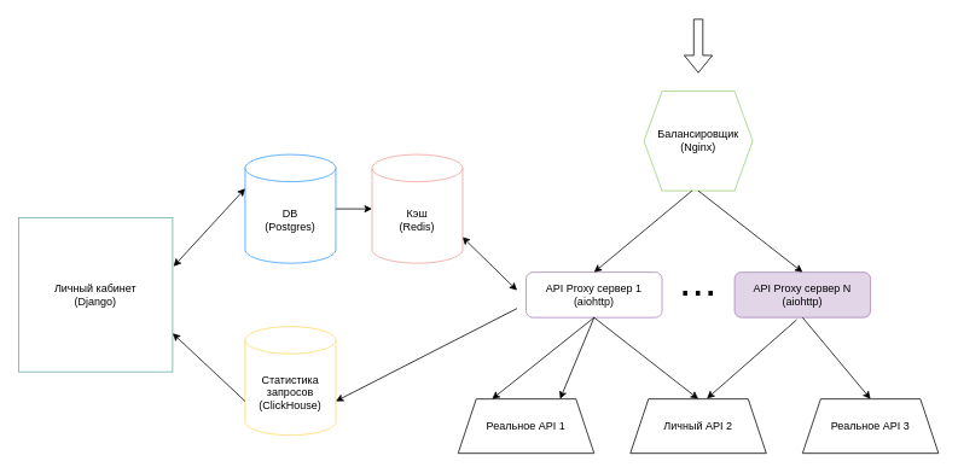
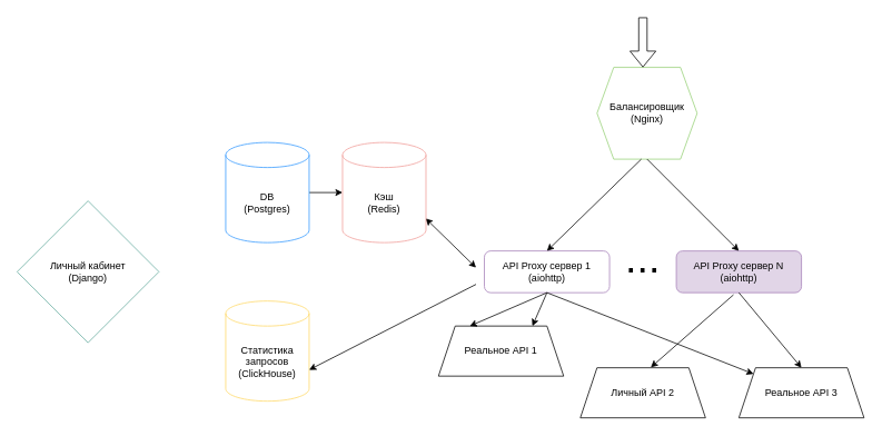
  <mxCell id="0" />
  <mxCell id="1" parent="0" />
- <mxCell id="2" value="Личный кабинет&lt;br&gt;(Django)" style="whiteSpace=wrap;html=1;aspect=fixed;strokeColor=#67AB9F;" parent="1" vertex="1"><mxGeometry x="20" y="240" width="170" height="170" as="geometry" /></mxCell>
+ <mxCell id="2" value="Личный кабинет&lt;br&gt;(Django)" style="rhombus;whiteSpace=wrap;html=1;aspect=fixed;strokeColor=#67AB9F;" parent="1" vertex="1"><mxGeometry x="20" y="240" width="170" height="170" as="geometry" /></mxCell>
  <mxCell id="3" value="API Proxy сервер 1&lt;br&gt;(aiohttp)" style="rounded=1;whiteSpace=wrap;html=1;strokeColor=#A680B8;" parent="1" vertex="1"><mxGeometry x="580" y="300" width="150" height="50" as="geometry" /></mxCell>
  <mxCell id="4" style="edgeStyle=orthogonalEdgeStyle;rounded=0;orthogonalLoop=1;jettySize=auto;html=1;exitX=1;exitY=0.5;exitDx=0;exitDy=0;exitPerimeter=0;entryX=0;entryY=0.5;entryDx=0;entryDy=0;entryPerimeter=0;" edge="1" parent="1" source="5" target="25"><mxGeometry relative="1" as="geometry" /></mxCell>
  <mxCell id="5" value="DB&lt;br&gt;(Postgres)" style="shape=cylinder3;whiteSpace=wrap;html=1;boundedLbl=1;backgroundOutline=1;size=15;strokeColor=#3399FF;" parent="1" vertex="1"><mxGeometry x="270" y="170" width="100" height="120" as="geometry" /></mxCell>
  <mxCell id="6" value="Статистика запросов&lt;br&gt;(ClickHouse)" style="shape=cylinder3;whiteSpace=wrap;html=1;boundedLbl=1;backgroundOutline=1;size=15;strokeColor=#FFD966;" parent="1" vertex="1"><mxGeometry x="270" y="360" width="100" height="120" as="geometry" /></mxCell>
- <mxCell id="7" value="Балансировщик&lt;br&gt;(Nginx)" style="shape=hexagon;perimeter=hexagonPerimeter2;whiteSpace=wrap;html=1;fixedSize=1;strokeColor=#97D077;" parent="1" vertex="1"><mxGeometry x="710" y="100" width="120" height="110" as="geometry" /></mxCell>
+ <mxCell id="7" value="Балансировщик&lt;br&gt;(Nginx)" style="shape=hexagon;perimeter=hexagonPerimeter2;whiteSpace=wrap;html=1;fixedSize=1;strokeColor=#97D077;" parent="1" vertex="1"><mxGeometry x="715" y="80" width="120" height="110" as="geometry" /></mxCell>
  <mxCell id="8" value="" style="shape=flexArrow;endArrow=classic;html=1;rounded=0;" parent="1" edge="1"><mxGeometry width="50" height="50" relative="1" as="geometry"><mxPoint x="770" y="20" as="sourcePoint" /><mxPoint x="770" y="80" as="targetPoint" /></mxGeometry></mxCell>
  <mxCell id="9" value="&lt;p style=&quot;line-height: 0%;&quot;&gt;&lt;font style=&quot;font-size: 50px;&quot;&gt;...&lt;/font&gt;&lt;/p&gt;" style="text;html=1;strokeColor=none;fillColor=none;align=center;verticalAlign=middle;whiteSpace=wrap;rounded=0;" parent="1" vertex="1"><mxGeometry x="740" y="300" width="60" height="30" as="geometry" /></mxCell>
  <mxCell id="10" value="API Proxy сервер N&lt;br&gt;(aiohttp)" style="rounded=1;whiteSpace=wrap;html=1;strokeColor=#A680B8;fillColor=#e1d5e7;" parent="1" vertex="1"><mxGeometry x="810" y="300" width="150" height="50" as="geometry" /></mxCell>
  <mxCell id="11" value="" style="endArrow=classic;html=1;rounded=0;fontSize=50;entryX=0.5;entryY=0;entryDx=0;entryDy=0;exitX=0.5;exitY=1;exitDx=0;exitDy=0;" parent="1" source="7" target="10" edge="1"><mxGeometry width="50" height="50" relative="1" as="geometry"><mxPoint x="710" y="270" as="sourcePoint" /><mxPoint x="760" y="220" as="targetPoint" /></mxGeometry></mxCell>
  <mxCell id="12" value="" style="endArrow=classic;html=1;rounded=0;fontSize=50;entryX=0.5;entryY=0;entryDx=0;entryDy=0;exitX=0.442;exitY=1;exitDx=0;exitDy=0;exitPerimeter=0;" parent="1" source="7" target="3" edge="1"><mxGeometry width="50" height="50" relative="1" as="geometry"><mxPoint x="660" y="200" as="sourcePoint" /><mxPoint x="760" y="220" as="targetPoint" /></mxGeometry></mxCell>
- <mxCell id="13" value="Реальное API 1" style="shape=trapezoid;perimeter=trapezoidPerimeter;whiteSpace=wrap;html=1;fixedSize=1;fontSize=12;" parent="1" vertex="1"><mxGeometry x="505" y="440" width="150" height="60" as="geometry" /></mxCell>
+ <mxCell id="13" value="Реальное API 1" style="shape=trapezoid;perimeter=trapezoidPerimeter;whiteSpace=wrap;html=1;fixedSize=1;fontSize=12;" parent="1" vertex="1"><mxGeometry x="525" y="390" width="150" height="60" as="geometry" /></mxCell>
  <mxCell id="14" value="Личный API 2" style="shape=trapezoid;perimeter=trapezoidPerimeter;whiteSpace=wrap;html=1;fixedSize=1;fontSize=12;" parent="1" vertex="1"><mxGeometry x="695" y="440" width="150" height="60" as="geometry" /></mxCell>
  <mxCell id="15" value="Реальное API 3" style="shape=trapezoid;perimeter=trapezoidPerimeter;whiteSpace=wrap;html=1;fixedSize=1;fontSize=12;" parent="1" vertex="1"><mxGeometry x="885" y="440" width="150" height="60" as="geometry" /></mxCell>
- <mxCell id="16" value="" style="endArrow=classic;html=1;rounded=0;fontSize=12;entryX=0.5;entryY=0;entryDx=0;entryDy=0;exitX=0.5;exitY=1;exitDx=0;exitDy=0;" parent="1" source="3" target="14" edge="1"><mxGeometry width="50" height="50" relative="1" as="geometry"><mxPoint x="590" y="400" as="sourcePoint" /><mxPoint x="640" y="350" as="targetPoint" /></mxGeometry></mxCell>
+ <mxCell id="16" value="" style="endArrow=classic;html=1;rounded=0;fontSize=12;exitX=0.5;exitY=1;exitDx=0;exitDy=0;" parent="1" source="3" target="15" edge="1"><mxGeometry width="50" height="50" relative="1" as="geometry"><mxPoint x="590" y="400" as="sourcePoint" /><mxPoint x="640" y="350" as="targetPoint" /></mxGeometry></mxCell>
  <mxCell id="17" value="" style="endArrow=classic;html=1;rounded=0;fontSize=12;entryX=0.75;entryY=0;entryDx=0;entryDy=0;exitX=0.5;exitY=1;exitDx=0;exitDy=0;" parent="1" source="3" target="13" edge="1"><mxGeometry width="50" height="50" relative="1" as="geometry"><mxPoint x="590" y="400" as="sourcePoint" /><mxPoint x="640" y="350" as="targetPoint" /></mxGeometry></mxCell>
  <mxCell id="18" value="" style="endArrow=classic;html=1;rounded=0;fontSize=12;entryX=0.25;entryY=0;entryDx=0;entryDy=0;exitX=0.5;exitY=1;exitDx=0;exitDy=0;" parent="1" source="3" target="13" edge="1"><mxGeometry width="50" height="50" relative="1" as="geometry"><mxPoint x="540" y="360" as="sourcePoint" /><mxPoint x="640" y="350" as="targetPoint" /></mxGeometry></mxCell>
  <mxCell id="19" value="" style="endArrow=classic;html=1;rounded=0;fontSize=12;entryX=0.563;entryY=-0.008;entryDx=0;entryDy=0;entryPerimeter=0;exitX=0.457;exitY=1.05;exitDx=0;exitDy=0;exitPerimeter=0;" parent="1" source="10" target="14" edge="1"><mxGeometry width="50" height="50" relative="1" as="geometry"><mxPoint x="590" y="400" as="sourcePoint" /><mxPoint x="640" y="350" as="targetPoint" /></mxGeometry></mxCell>
  <mxCell id="20" value="" style="endArrow=classic;html=1;rounded=0;fontSize=12;entryX=0.5;entryY=0;entryDx=0;entryDy=0;exitX=0.5;exitY=1;exitDx=0;exitDy=0;" parent="1" source="10" target="15" edge="1"><mxGeometry width="50" height="50" relative="1" as="geometry"><mxPoint x="590" y="400" as="sourcePoint" /><mxPoint x="640" y="350" as="targetPoint" /></mxGeometry></mxCell>
  <mxCell id="21" value="" style="endArrow=classic;startArrow=classic;html=1;rounded=0;fontSize=12;exitX=0.995;exitY=0.758;exitDx=0;exitDy=0;exitPerimeter=0;" parent="1" source="25" edge="1"><mxGeometry width="50" height="50" relative="1" as="geometry"><mxPoint x="590" y="400" as="sourcePoint" /><mxPoint y="320" as="targetPoint" x="570" /></mxGeometry></mxCell>
  <mxCell id="22" value="" style="endArrow=classic;html=1;rounded=0;fontSize=12;entryX=1;entryY=0;entryDx=0;entryDy=82.5;entryPerimeter=0;" parent="1" target="6" edge="1"><mxGeometry width="50" height="50" relative="1" as="geometry"><mxPoint y="340" as="sourcePoint" x="570" /><mxPoint x="530" y="340" as="targetPoint" /></mxGeometry></mxCell>
- <mxCell id="23" value="" style="endArrow=classic;html=1;rounded=0;fontSize=12;exitX=0;exitY=0;exitDx=0;exitDy=82.5;exitPerimeter=0;entryX=1;entryY=0.75;entryDx=0;entryDy=0;" parent="1" source="6" target="2" edge="1"><mxGeometry width="50" height="50" relative="1" as="geometry"><mxPoint x="590" y="400" as="sourcePoint" /><mxPoint x="640" y="350" as="targetPoint" /></mxGeometry></mxCell>
- <mxCell id="24" value="" style="endArrow=classic;startArrow=classic;html=1;rounded=0;fontSize=12;exitX=1.006;exitY=0.315;exitDx=0;exitDy=0;exitPerimeter=0;entryX=0;entryY=0;entryDx=0;entryDy=37.5;entryPerimeter=0;" parent="1" source="2" target="5" edge="1"><mxGeometry width="50" height="50" relative="1" as="geometry"><mxPoint x="220" y="290" as="sourcePoint" /><mxPoint x="270" y="240" as="targetPoint" /></mxGeometry></mxCell>
  <mxCell id="25" value="Кэш&lt;br&gt;(Redis)" style="shape=cylinder3;whiteSpace=wrap;html=1;boundedLbl=1;backgroundOutline=1;size=15;strokeColor=#F19C99;" vertex="1" parent="1"><mxGeometry x="410" y="170" width="100" height="120" as="geometry" /></mxCell>
